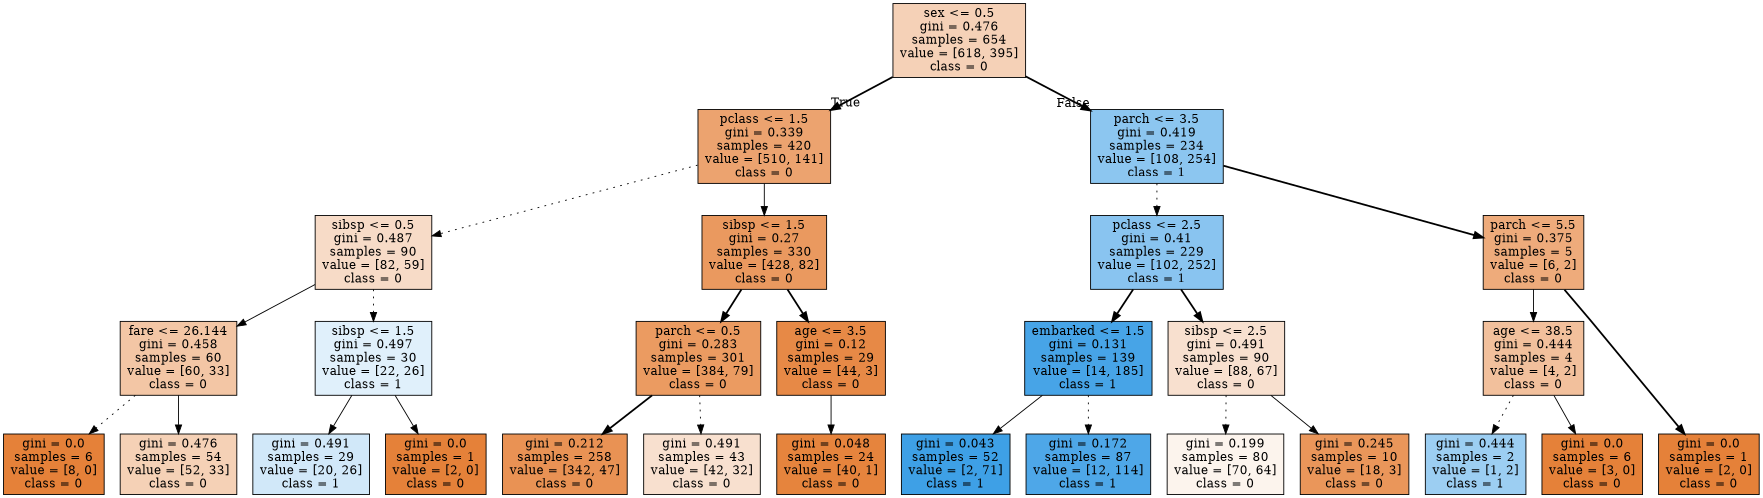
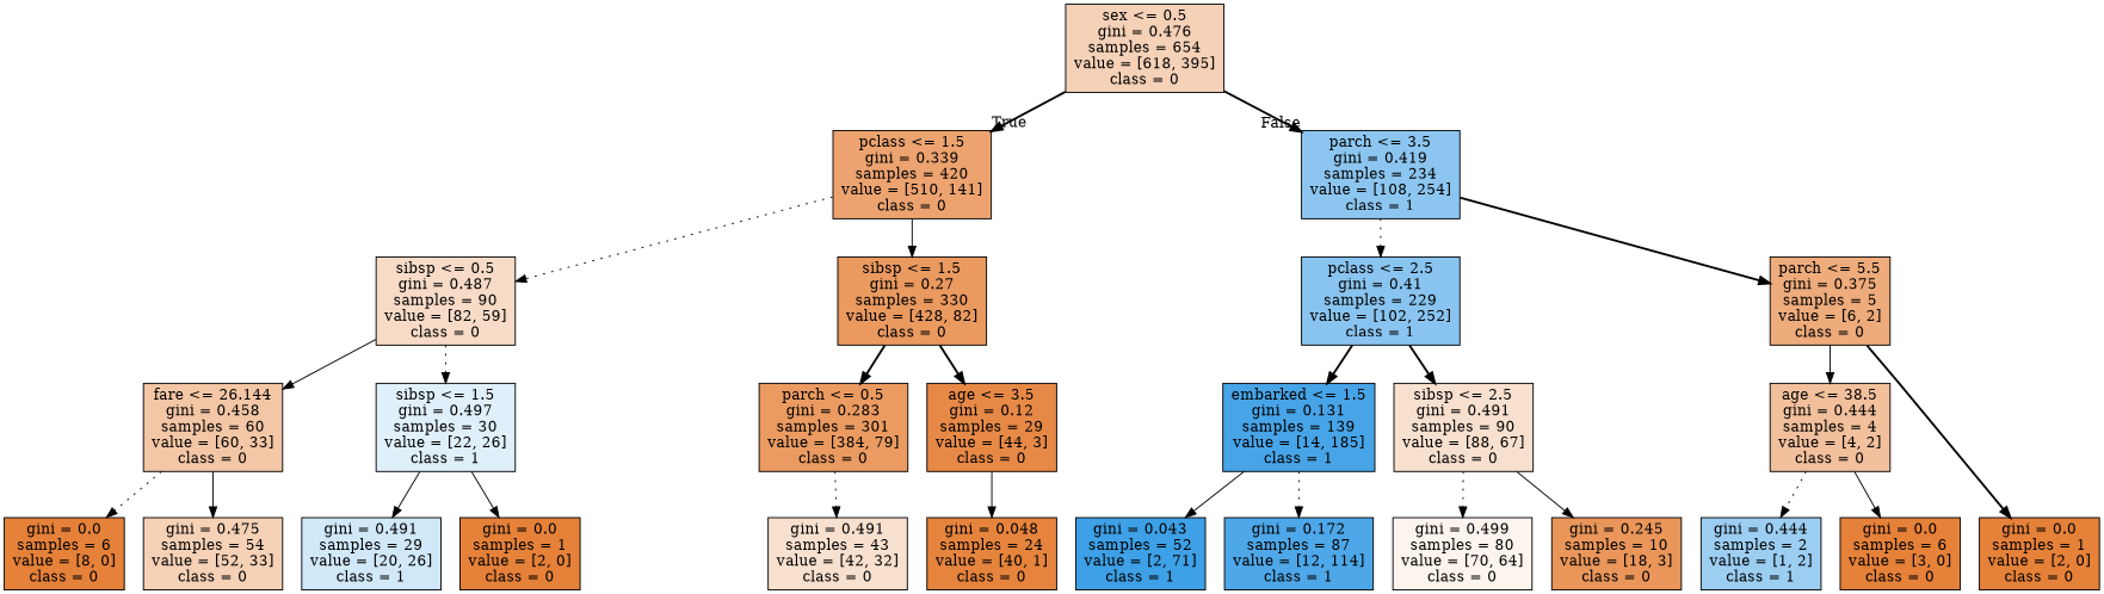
  digraph {
    ranksep=equally
    splines=polyline
    node [color=black fillcolor="#e58139ff" shape=box style=filled]
    edge [style=solid]
    n1 [fillcolor="#e581395c" label="sex <= 0.5\ngini = 0.476\nsamples = 654\nvalue = [618, 395]\nclass = 0"]
    n2 [fillcolor="#e58139b9" label="pclass <= 1.5\ngini = 0.339\nsamples = 420\nvalue = [510, 141]\nclass = 0"]
    n3 [fillcolor="#399de593" label="parch <= 3.5\ngini = 0.419\nsamples = 234\nvalue = [108, 254]\nclass = 1"]
    n4 [fillcolor="#e5813948" label="sibsp <= 0.5\ngini = 0.487\nsamples = 90\nvalue = [82, 59]\nclass = 0"]
    n5 [fillcolor="#e58139ce" label="sibsp <= 1.5\ngini = 0.27\nsamples = 330\nvalue = [428, 82]\nclass = 0"]
    n6 [fillcolor="#399de598" label="pclass <= 2.5\ngini = 0.41\nsamples = 229\nvalue = [102, 252]\nclass = 1"]
    n7 [fillcolor="#e58139aa" label="parch <= 5.5\ngini = 0.375\nsamples = 5\nvalue = [6, 2]\nclass = 0"]
    n8 [fillcolor="#e5813973" label="fare <= 26.144\ngini = 0.458\nsamples = 60\nvalue = [60, 33]\nclass = 0"]
    n9 [fillcolor="#399de527" label="sibsp <= 1.5\ngini = 0.497\nsamples = 30\nvalue = [22, 26]\nclass = 1"]
    n10 [fillcolor="#e58139cb" label="parch <= 0.5\ngini = 0.283\nsamples = 301\nvalue = [384, 79]\nclass = 0"]
    n11 [fillcolor="#e58139ee" label="age <= 3.5\ngini = 0.12\nsamples = 29\nvalue = [44, 3]\nclass = 0"]
    n12 [fillcolor="#399de5ec" label="embarked <= 1.5\ngini = 0.131\nsamples = 139\nvalue = [14, 185]\nclass = 1"]
    n13 [fillcolor="#e581393d" label="sibsp <= 2.5\ngini = 0.491\nsamples = 90\nvalue = [88, 67]\nclass = 0"]
    n14 [fillcolor="#e581397f" label="age <= 38.5\ngini = 0.444\nsamples = 4\nvalue = [4, 2]\nclass = 0"]
    n15 [label="gini = 0.0\nsamples = 6\nvalue = [8, 0]\nclass = 0"]
-   n16 [fillcolor="#e581395d" label="gini = 0.476\nsamples = 54\nvalue = [52, 33]\nclass = 0"]
+   n16 [fillcolor="#e581395d" label="gini = 0.475\nsamples = 54\nvalue = [52, 33]\nclass = 0"]
    n17 [fillcolor="#399de53b" label="gini = 0.491\nsamples = 29\nvalue = [20, 26]\nclass = 1"]
    n18 [label="gini = 0.0\nsamples = 1\nvalue = [2, 0]\nclass = 0"]
-   n19 [fillcolor="#e58139dc" label="gini = 0.212\nsamples = 258\nvalue = [342, 47]\nclass = 0"]
    n20 [fillcolor="#e581393d" label="gini = 0.491\nsamples = 43\nvalue = [42, 32]\nclass = 0"]
    n21 [fillcolor="#e58139f9" label="gini = 0.048\nsamples = 24\nvalue = [40, 1]\nclass = 0"]
    n22 [fillcolor="#399de5f8" label="gini = 0.043\nsamples = 52\nvalue = [2, 71]\nclass = 1"]
    n23 [fillcolor="#399de5e4" label="gini = 0.172\nsamples = 87\nvalue = [12, 114]\nclass = 1"]
-   n24 [fillcolor="#e5813916" label="gini = 0.199\nsamples = 80\nvalue = [70, 64]\nclass = 0"]
+   n24 [fillcolor="#e5813916" label="gini = 0.499\nsamples = 80\nvalue = [70, 64]\nclass = 0"]
    n25 [fillcolor="#e58139d4" label="gini = 0.245\nsamples = 10\nvalue = [18, 3]\nclass = 0"]
    n26 [fillcolor="#399de57f" label="gini = 0.444\nsamples = 2\nvalue = [1, 2]\nclass = 1"]
    n27 [label="gini = 0.0\nsamples = 6\nvalue = [3, 0]\nclass = 0"]
    n28 [label="gini = 0.0\nsamples = 1\nvalue = [2, 0]\nclass = 0"]
    subgraph sub_1 {
      rank=same
      n1
    }
    subgraph sub_2 {
      rank=same
      n2
      n3
    }
    subgraph sub_3 {
      rank=same
      n4
      n5
      n6
      n7
    }
    subgraph sub_4 {
      rank=same
      n8
      n9
      n10
      n11
      n12
      n13
      n14
    }
    subgraph sub_5 {
      rank=same
      n15
      n16
      n17
      n18
-     n19
      n20
      n21
      n22
      n23
      n24
      n25
      n26
      n27
      n28
    }
    n1 -> n2 [headlabel=True labelangle=45 labeldistance=2.5 style=bold]
    n1 -> n3 [headlabel=False labelangle=-45 labeldistance=2.5 style=bold]
    n2 -> n4 [style=dotted]
    n2 -> n5
    n3 -> n6 [style=dotted]
    n3 -> n7 [style=bold]
    n4 -> n8
    n4 -> n9 [style=dotted]
    n5 -> n10 [style=bold]
    n5 -> n11 [style=bold]
    n6 -> n12 [style=bold]
    n6 -> n13 [style=bold]
    n7 -> n14
    n7 -> n28 [style=bold]
    n8 -> n15 [style=dotted]
    n8 -> n16
    n9 -> n17
    n9 -> n18
-   n10 -> n19 [style=bold]
    n10 -> n20 [style=dotted]
    n11 -> n21
    n12 -> n22
    n12 -> n23 [style=dotted]
    n13 -> n24 [style=dotted]
    n13 -> n25
    n14 -> n26 [style=dotted]
    n14 -> n27
  }
